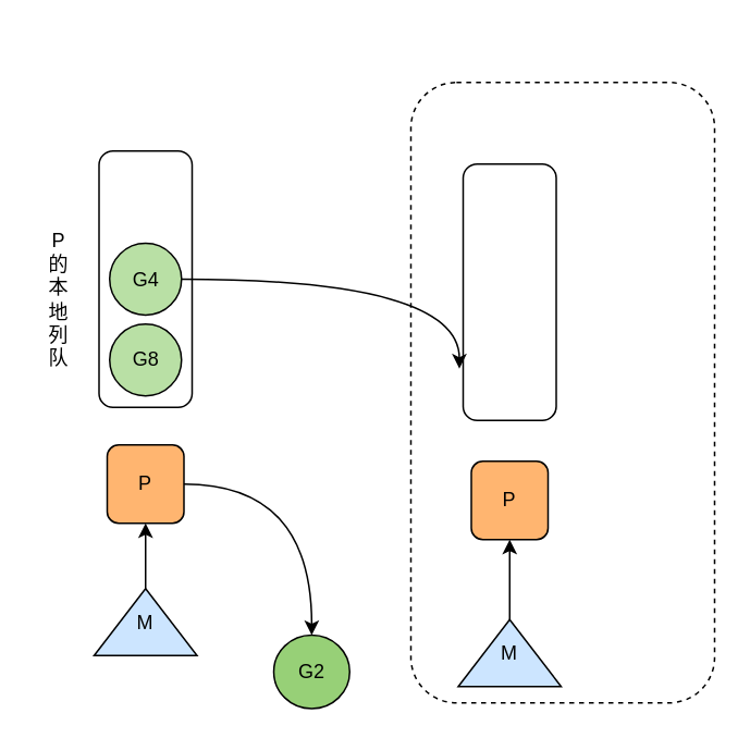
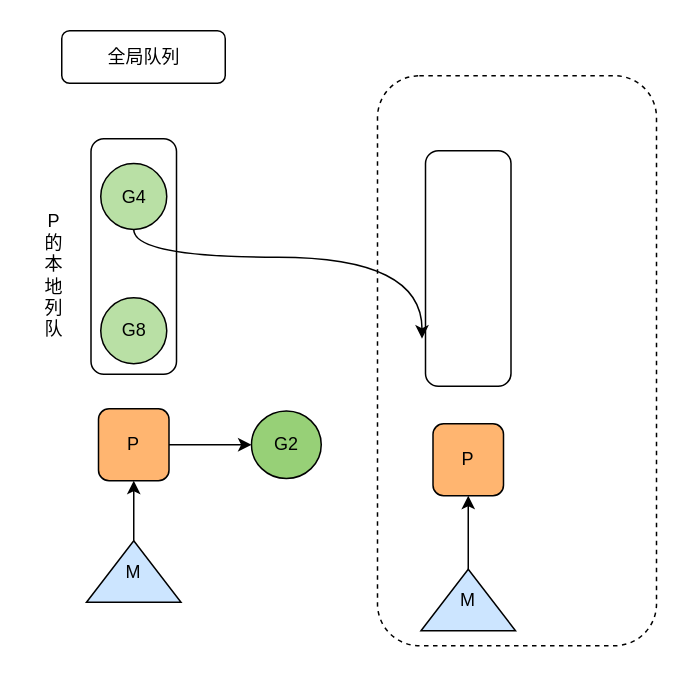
  <mxCell id="0" />
  <mxCell id="1" parent="0" />
+ <mxCell id="2" value="全局队列" style="rounded=1;whiteSpace=wrap;html=1;" vertex="1" parent="1"><mxGeometry x="40.5" y="20" width="109" height="35" as="geometry" /></mxCell>
  <mxCell id="3" value="" style="rounded=1;whiteSpace=wrap;html=1;" vertex="1" parent="1"><mxGeometry x="60" y="92" width="57" height="157" as="geometry" /></mxCell>
- <mxCell id="4" value="G4" style="ellipse;whiteSpace=wrap;html=1;aspect=fixed;fillColor=#B9E0A5;" vertex="1" parent="1"><mxGeometry x="66.5" y="148.5" width="44" height="44" as="geometry" /></mxCell>
+ <mxCell id="4" value="G4" style="ellipse;whiteSpace=wrap;html=1;aspect=fixed;fillColor=#B9E0A5;" vertex="1" parent="1"><mxGeometry x="66.5" y="108.5" width="44" height="44" as="geometry" /></mxCell>
  <mxCell id="5" value="G8" style="ellipse;whiteSpace=wrap;html=1;aspect=fixed;fillColor=#B9E0A5;" vertex="1" parent="1"><mxGeometry x="66.5" y="198" width="44" height="44" as="geometry" /></mxCell>
  <mxCell id="6" value="" style="edgeStyle=orthogonalEdgeStyle;curved=1;rounded=0;orthogonalLoop=1;jettySize=auto;html=1;" edge="1" parent="1" source="7" target="16"><mxGeometry relative="1" as="geometry" /></mxCell>
  <mxCell id="7" value="P" style="rounded=1;whiteSpace=wrap;html=1;fillColor=#FFB570;" vertex="1" parent="1"><mxGeometry x="65" y="272" width="47" height="48" as="geometry" /></mxCell>
  <mxCell id="8" style="edgeStyle=orthogonalEdgeStyle;rounded=0;orthogonalLoop=1;jettySize=auto;html=1;entryX=0.5;entryY=1;entryDx=0;entryDy=0;" edge="1" parent="1" source="9" target="7"><mxGeometry relative="1" as="geometry" /></mxCell>
  <mxCell id="9" value="M" style="triangle;whiteSpace=wrap;html=1;direction=north;fillColor=#CCE5FF;" vertex="1" parent="1"><mxGeometry x="57" y="360" width="63" height="41" as="geometry" /></mxCell>
  <mxCell id="10" value="" style="rounded=1;whiteSpace=wrap;html=1;dashed=1;" vertex="1" parent="1"><mxGeometry x="251" y="50" width="186" height="380" as="geometry" /></mxCell>
  <mxCell id="11" value="" style="rounded=1;whiteSpace=wrap;html=1;" vertex="1" parent="1"><mxGeometry x="283" y="100" width="57" height="157" as="geometry" /></mxCell>
  <mxCell id="12" value="P" style="rounded=1;whiteSpace=wrap;html=1;fillColor=#FFB570;" vertex="1" parent="1"><mxGeometry x="288" y="282" width="47" height="48" as="geometry" /></mxCell>
  <mxCell id="13" value="" style="edgeStyle=orthogonalEdgeStyle;rounded=0;orthogonalLoop=1;jettySize=auto;html=1;" edge="1" parent="1" source="14" target="12"><mxGeometry relative="1" as="geometry" /></mxCell>
  <mxCell id="14" value="M" style="triangle;whiteSpace=wrap;html=1;direction=north;fillColor=#CCE5FF;" vertex="1" parent="1"><mxGeometry x="280" y="379" width="63" height="41" as="geometry" /></mxCell>
  <mxCell id="15" style="edgeStyle=orthogonalEdgeStyle;curved=1;rounded=0;orthogonalLoop=1;jettySize=auto;html=1;entryX=-0.041;entryY=0.798;entryDx=0;entryDy=0;entryPerimeter=0;" edge="1" parent="1" source="4" target="11"><mxGeometry relative="1" as="geometry"><Array as="points"><mxPoint x="281" y="171" /></Array></mxGeometry></mxCell>
- <mxCell id="16" value="G2" style="ellipse;whiteSpace=wrap;html=1;fillColor=#97D077;rounded=1;" vertex="1" parent="1"><mxGeometry x="167" y="388.5" width="46.5" height="45" as="geometry" /></mxCell>
+ <mxCell id="16" value="G2" style="ellipse;whiteSpace=wrap;html=1;fillColor=#97D077;rounded=1;" vertex="1" parent="1"><mxGeometry x="167" y="273.5" width="46.5" height="45" as="geometry" /></mxCell>
  <mxCell id="17" value="P&lt;br&gt;的&lt;br&gt;本&lt;br&gt;地&lt;br&gt;列&lt;br&gt;队" style="text;html=1;strokeColor=none;fillColor=none;align=center;verticalAlign=middle;whiteSpace=wrap;rounded=0;" vertex="1" parent="1"><mxGeometry x="20" y="113" width="31" height="140" as="geometry" /></mxCell>
